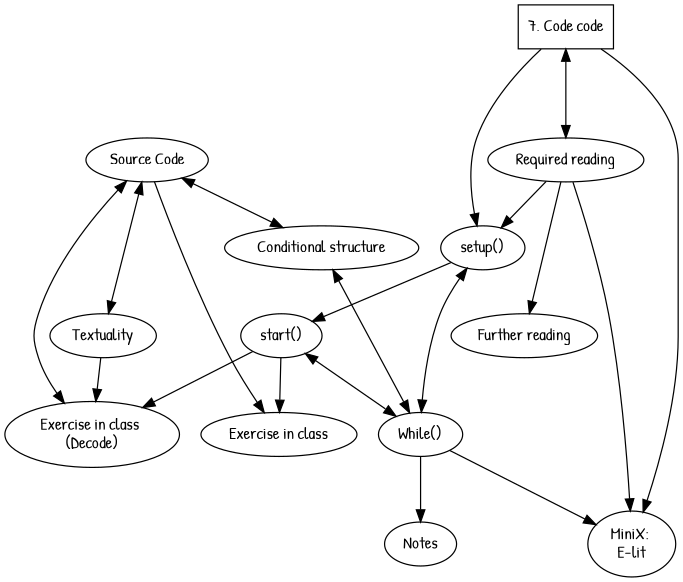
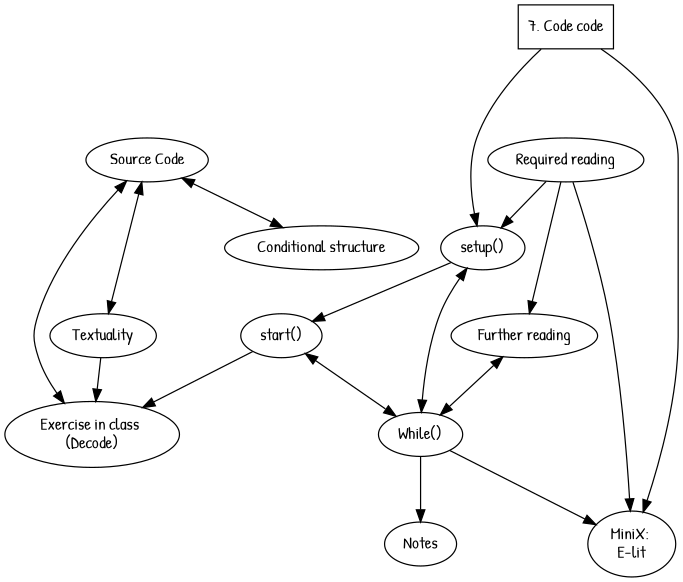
  digraph {
    fontname="Patrick Hand"
    node [fontname="Patrick Hand"]
    edge [fontname="Patrick Hand"]
    n1 [label="Source Code"]
    n2 [label="Required reading"]
    n3 [label=Textuality]
    n4 [label="Further reading"]
-   n5 [label="Exercise in class"]
    n6 [label="Conditional structure"]
    n7 [label="setup()"]
    n8 [label="MiniX: \nE-lit"]
    n9 [label="Exercise in class \n(Decode)"]
    n10 [label="7. Code code" penwidth="1pt" shape=rectangle style=bold]
    n11 [label="start()"]
    n12 [label="While()"]
    n13 [label=Notes]
    subgraph sub_1 {
      rank=same
      n1
      n2
    }
    subgraph sub_2 {
      rank=same
      n3
      n4
    }
-   n1 -> n5
    n1 -> n6 [dir=both]
    n2 -> n4
    n2 -> n7
    n2 -> n8
    n3 -> n1 [dir=both]
    n3 -> n9
-   n6 -> n12 [dir=both]
+   n4 -> n12 [dir=both]
    n7 -> n11
    n7 -> n12 [dir=both]
    n9 -> n1 [dir=both]
-   n10 -> n2 [dir=both minlen=2]
    n10 -> n7
    n10 -> n8
-   n11 -> n5
    n11 -> n9
    n11 -> n12 [dir=both]
    n12 -> n8
    n12 -> n13
  }
